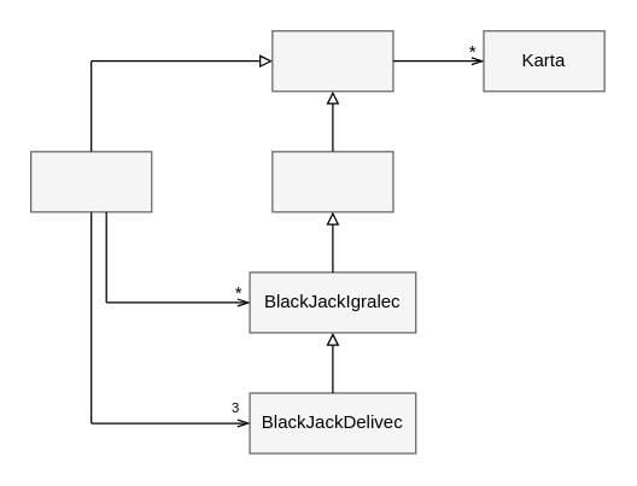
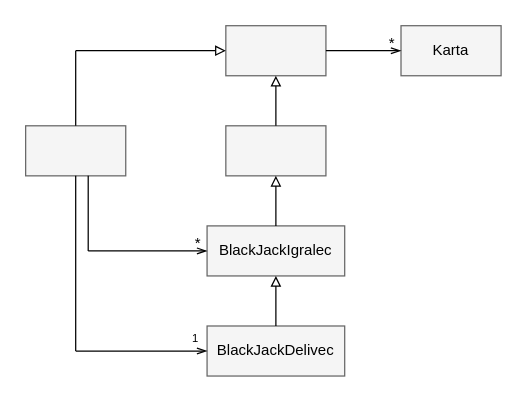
  <mxCell id="0" />
  <mxCell id="1" parent="0" />
  <mxCell id="2" value="" style="group" vertex="1" connectable="0" parent="1"><mxGeometry x="20" y="20" width="380" height="280" as="geometry" /></mxCell>
  <mxCell id="3" value="" style="group" parent="2" vertex="1" connectable="0"><mxGeometry x="160" width="220" height="120" as="geometry" /></mxCell>
  <mxCell id="4" value="" style="whiteSpace=wrap;html=1;fillColor=#f5f5f5;strokeColor=#666666;" parent="3" vertex="1"><mxGeometry width="80" height="40" as="geometry" /></mxCell>
  <mxCell id="5" value="" style="whiteSpace=wrap;html=1;fillColor=#f5f5f5;strokeColor=#666666;" parent="3" vertex="1"><mxGeometry y="80" width="80" height="40" as="geometry" /></mxCell>
  <mxCell id="6" value="" style="whiteSpace=wrap;html=1;fillColor=#f5f5f5;strokeColor=#666666;" parent="3" vertex="1"><mxGeometry x="140" width="80" height="40" as="geometry" /></mxCell>
  <mxCell id="7" value="Karta" style="text;html=1;strokeColor=none;fillColor=none;align=center;verticalAlign=middle;whiteSpace=wrap;" parent="3" vertex="1"><mxGeometry x="150" y="10" width="60" height="20" as="geometry" /></mxCell>
  <mxCell id="8" value="" style="endArrow=block;html=1;entryX=0.5;entryY=1;exitX=0.5;exitY=0;endFill=0;strokeWidth=1;" parent="3" source="5" target="4" edge="1"><mxGeometry width="50" height="50" relative="1" as="geometry"><mxPoint y="190" as="sourcePoint" /><mxPoint x="50" y="140" as="targetPoint" /></mxGeometry></mxCell>
  <mxCell id="9" value="" style="endArrow=openThin;html=1;entryX=0;entryY=0.5;exitX=1;exitY=0.5;endFill=0;" parent="3" source="4" target="6" edge="1"><mxGeometry width="50" height="50" relative="1" as="geometry"><mxPoint y="190" as="sourcePoint" /><mxPoint x="50" y="140" as="targetPoint" /></mxGeometry></mxCell>
  <mxCell id="10" value="*" style="text;html=1;strokeColor=none;fillColor=none;align=center;verticalAlign=middle;whiteSpace=wrap;" parent="3" vertex="1"><mxGeometry x="113" y="4" width="40" height="20" as="geometry" /></mxCell>
  <mxCell id="11" value="" style="whiteSpace=wrap;html=1;fillColor=#f5f5f5;strokeColor=#666666;" parent="2" vertex="1"><mxGeometry x="145" y="160" width="110" height="40" as="geometry" /></mxCell>
  <mxCell id="12" value="BlackJackIgralec" style="text;html=1;strokeColor=none;fillColor=none;align=center;verticalAlign=middle;whiteSpace=wrap;" parent="2" vertex="1"><mxGeometry x="145" y="170" width="110" height="20" as="geometry" /></mxCell>
  <mxCell id="13" value="" style="endArrow=block;html=1;entryX=0.5;entryY=1;exitX=0.5;exitY=0;endFill=0;strokeWidth=1;" parent="2" source="11" edge="1"><mxGeometry width="50" height="50" relative="1" as="geometry"><mxPoint x="-80" y="190" as="sourcePoint" /><mxPoint x="200" y="120" as="targetPoint" /></mxGeometry></mxCell>
  <mxCell id="14" value="" style="whiteSpace=wrap;html=1;fillColor=#f5f5f5;strokeColor=#666666;" parent="2" vertex="1"><mxGeometry x="145" y="240" width="110" height="40" as="geometry" /></mxCell>
  <mxCell id="15" value="BlackJackDelivec" style="text;html=1;strokeColor=none;fillColor=none;align=center;verticalAlign=middle;whiteSpace=wrap;" parent="2" vertex="1"><mxGeometry x="145" y="250" width="110" height="20" as="geometry" /></mxCell>
  <mxCell id="16" value="" style="endArrow=block;html=1;entryX=0.5;entryY=1;exitX=0.5;exitY=0;endFill=0;strokeWidth=1;" parent="2" source="14" edge="1"><mxGeometry width="50" height="50" relative="1" as="geometry"><mxPoint x="-80" y="270" as="sourcePoint" /><mxPoint x="200" y="200" as="targetPoint" /></mxGeometry></mxCell>
  <mxCell id="17" value="" style="whiteSpace=wrap;html=1;fillColor=#f5f5f5;strokeColor=#666666;" parent="2" vertex="1"><mxGeometry y="80" width="80" height="40" as="geometry" /></mxCell>
  <mxCell id="18" value="" style="endArrow=openThin;html=1;endFill=0;entryX=0;entryY=0.5;" parent="2" target="12" edge="1"><mxGeometry width="50" height="50" relative="1" as="geometry"><mxPoint x="50" y="180" as="sourcePoint" /><mxPoint x="140" y="180" as="targetPoint" /></mxGeometry></mxCell>
  <mxCell id="19" value="" style="endArrow=openThin;html=1;strokeWidth=1;fontSize=9;fontColor=#000000;entryX=0;entryY=0.5;endFill=0;" parent="2" target="15" edge="1"><mxGeometry width="50" height="50" relative="1" as="geometry"><mxPoint x="40" y="260" as="sourcePoint" /><mxPoint x="50" y="300" as="targetPoint" /></mxGeometry></mxCell>
  <mxCell id="20" value="" style="endArrow=none;html=1;strokeWidth=1;fontSize=9;fontColor=#000000;exitX=0.5;exitY=1;exitDx=0;exitDy=0;" parent="2" edge="1" source="17"><mxGeometry width="50" height="50" relative="1" as="geometry"><mxPoint x="110" y="180" as="sourcePoint" /><mxPoint x="40" y="260" as="targetPoint" /></mxGeometry></mxCell>
- <mxCell id="21" value="3" style="text;html=1;strokeColor=none;fillColor=none;align=center;verticalAlign=middle;whiteSpace=wrap;fontSize=9;" parent="2" vertex="1"><mxGeometry x="116" y="240" width="40" height="20" as="geometry" /></mxCell>
+ <mxCell id="21" value="1" style="text;html=1;strokeColor=none;fillColor=none;align=center;verticalAlign=middle;whiteSpace=wrap;fontSize=9;" parent="2" vertex="1"><mxGeometry x="116" y="240" width="40" height="20" as="geometry" /></mxCell>
  <mxCell id="22" value="*" style="text;html=1;strokeColor=none;fillColor=none;align=center;verticalAlign=middle;whiteSpace=wrap;" parent="2" vertex="1"><mxGeometry x="118" y="164" width="40" height="20" as="geometry" /></mxCell>
  <mxCell id="23" value="" style="endArrow=none;html=1;rounded=0;entryX=0.75;entryY=1;entryDx=0;entryDy=0;" edge="1" parent="2"><mxGeometry width="50" height="50" relative="1" as="geometry"><mxPoint x="50" y="180" as="sourcePoint" /><mxPoint x="50" y="120" as="targetPoint" /></mxGeometry></mxCell>
  <mxCell id="24" value="" style="endArrow=block;html=1;rounded=0;entryX=0;entryY=0.5;entryDx=0;entryDy=0;endFill=0;" edge="1" parent="2" target="4"><mxGeometry width="50" height="50" relative="1" as="geometry"><mxPoint x="40" y="20" as="sourcePoint" /><mxPoint x="160" y="100" as="targetPoint" /></mxGeometry></mxCell>
  <mxCell id="25" value="" style="endArrow=none;html=1;rounded=0;exitX=0.5;exitY=0;exitDx=0;exitDy=0;" edge="1" parent="2" source="17"><mxGeometry width="50" height="50" relative="1" as="geometry"><mxPoint x="110" y="150" as="sourcePoint" /><mxPoint x="40" y="20" as="targetPoint" /></mxGeometry></mxCell>
